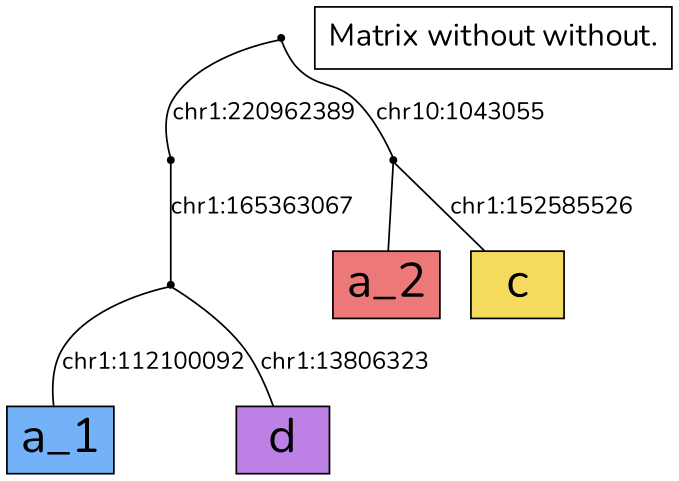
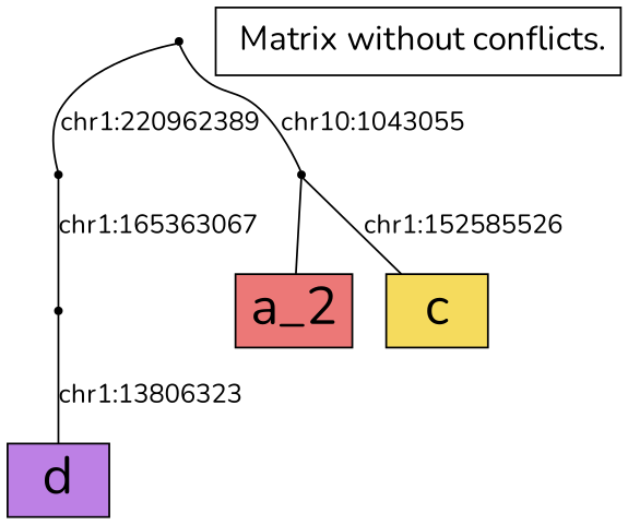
  digraph {
    fontname=Nunito
    node [fillcolor=black fontname=Nunito shape=box style=filled]
    edge [arrowhead=none fontname=Nunito]
-   n1 [fillcolor="#73B2F9" fontsize=28 label=a_1]
    n2 [fillcolor="#EC7877" fontsize=28 label=a_2]
    n3 [fillcolor="#F5DB5D" fontsize=28 label=c]
    n4 [fillcolor="#BD80E5" fontsize=28 label=d]
-   n5 [fontsize=18 label="Matrix without without." fillcolor="" style=""]
+   n5 [fontsize=18 label=" Matrix without conflicts." fillcolor="" style=""]
    Int1 [shape=point]
    Int2 [shape=point]
    Int3 [shape=point]
    Int4 [shape=point]
-   Int1 -> n1 [label="chr1:112100092"]
    Int1 -> n4 [label="chr1:13806323"]
    Int2 -> Int1 [label="chr1:165363067"]
    Int3 -> n2
    Int3 -> n3 [label="chr1:152585526"]
    Int4 -> Int2 [label="chr1:220962389"]
    Int4 -> Int3 [label="chr10:1043055"]
  }
